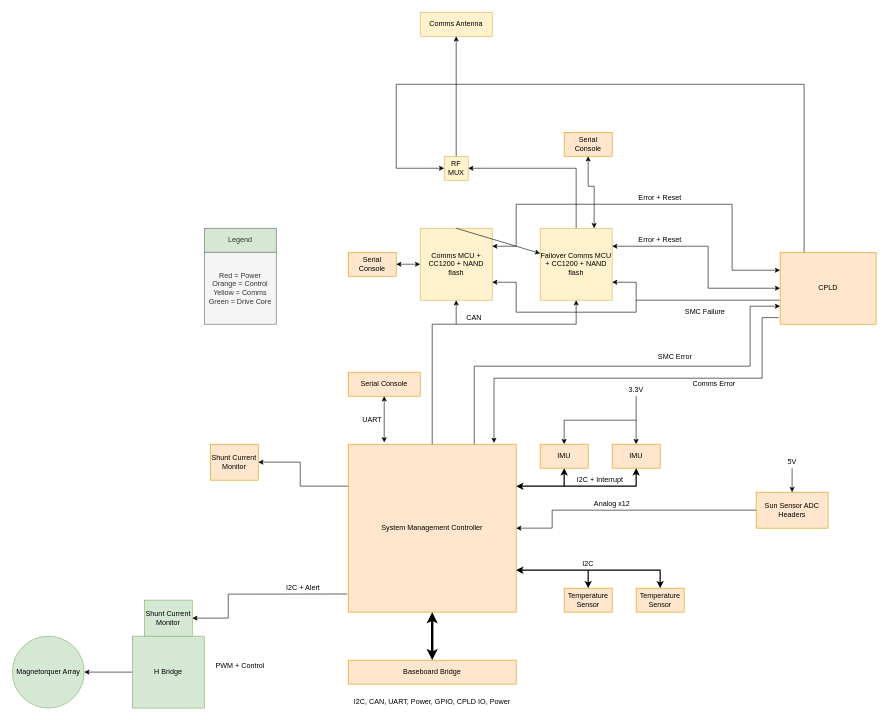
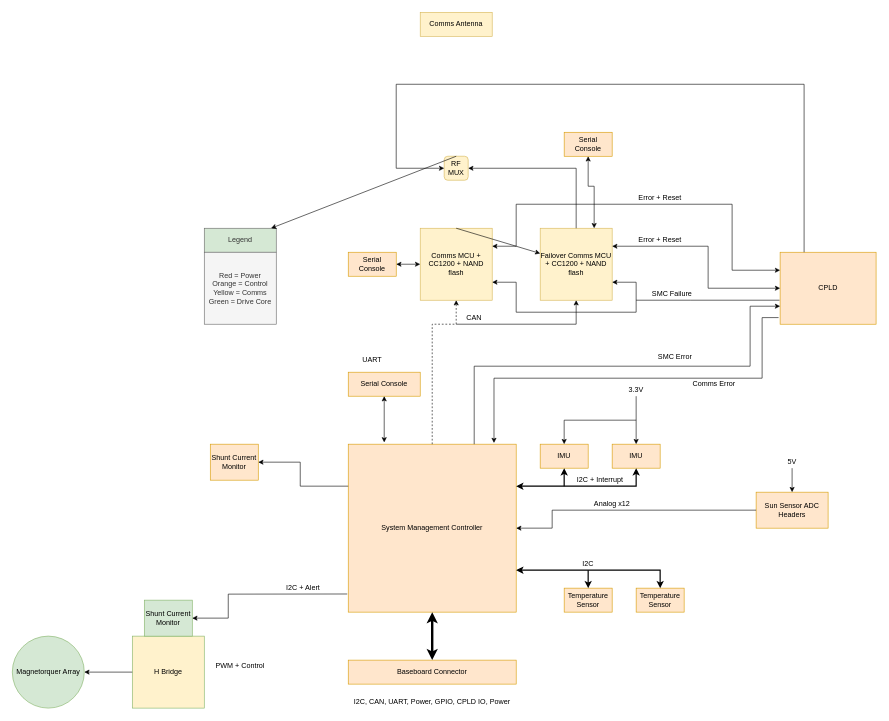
  <mxCell id="0" />
  <mxCell id="1" parent="0" />
  <mxCell id="2" value="Comms Antenna" style="rounded=0;whiteSpace=wrap;html=1;fillColor=#fff2cc;strokeColor=#d6b656;" parent="1" vertex="1"><mxGeometry x="700" y="20" width="120" height="40" as="geometry" /></mxCell>
  <mxCell id="3" value="Legend" style="rounded=0;whiteSpace=wrap;html=1;fillColor=#d5e8d4;strokeColor=#666666;fontColor=#333333;" parent="1" vertex="1"><mxGeometry x="340" y="380" width="120" height="40" as="geometry" /></mxCell>
  <mxCell id="4" value="Red = Power&lt;br&gt;Orange = Control&lt;br&gt;Yellow = Comms&lt;br&gt;Green = Drive Core" style="rounded=0;whiteSpace=wrap;html=1;fillColor=#f5f5f5;strokeColor=#666666;fontColor=#333333;" parent="1" vertex="1"><mxGeometry x="340" y="420" width="120" height="120" as="geometry" /></mxCell>
  <mxCell id="5" value="Serial Console" style="rounded=0;whiteSpace=wrap;html=1;fillColor=#ffe6cc;strokeColor=#d79b00;" parent="1" vertex="1"><mxGeometry x="580" y="620" width="120" height="40" as="geometry" /></mxCell>
  <mxCell id="6" value="System Management Controller" style="rounded=0;whiteSpace=wrap;html=1;fillColor=#ffe6cc;strokeColor=#d79b00;" parent="1" vertex="1"><mxGeometry x="580" y="740" width="280" height="280" as="geometry" /></mxCell>
  <mxCell id="7" value="" style="endArrow=classic;startArrow=classic;html=1;entryX=0.5;entryY=1;entryDx=0;entryDy=0;" parent="1" target="5" edge="1"><mxGeometry width="50" height="50" relative="1" as="geometry"><mxPoint x="640" y="737" as="sourcePoint" /><mxPoint x="640" y="700" as="targetPoint" /></mxGeometry></mxCell>
  <mxCell id="8" value="Comms MCU + CC1200 + NAND flash" style="rounded=0;whiteSpace=wrap;html=1;fillColor=#fff2cc;strokeColor=#d6b656;" parent="1" vertex="1"><mxGeometry x="700" y="380" width="120" height="120" as="geometry" /></mxCell>
  <mxCell id="9" value="Failover Comms MCU + CC1200 + NAND flash" style="rounded=0;whiteSpace=wrap;html=1;fillColor=#fff2cc;strokeColor=#d6b656;" parent="1" vertex="1"><mxGeometry x="900" y="380" width="120" height="120" as="geometry" /></mxCell>
- <mxCell id="10" value="" style="endArrow=classic;html=1;entryX=0.5;entryY=1;entryDx=0;entryDy=0;exitX=0.5;exitY=0;exitDx=0;exitDy=0;rounded=0;" parent="1" source="6" target="8" edge="1"><mxGeometry width="50" height="50" relative="1" as="geometry"><mxPoint x="840" y="630" as="sourcePoint" /><mxPoint x="890" y="580" as="targetPoint" /><Array as="points"><mxPoint x="720" y="540" /><mxPoint x="760" y="540" /></Array></mxGeometry></mxCell>
+ <mxCell id="10" value="" style="endArrow=classic;html=1;entryX=0.5;entryY=1;entryDx=0;entryDy=0;exitX=0.5;exitY=0;exitDx=0;exitDy=0;rounded=0;dashed=1;" parent="1" source="6" target="8" edge="1"><mxGeometry width="50" height="50" relative="1" as="geometry"><mxPoint x="840" y="630" as="sourcePoint" /><mxPoint x="890" y="580" as="targetPoint" /><Array as="points"><mxPoint x="720" y="540" /><mxPoint x="760" y="540" /></Array></mxGeometry></mxCell>
  <mxCell id="11" value="" style="endArrow=classic;html=1;entryX=0.5;entryY=1;entryDx=0;entryDy=0;rounded=0;" parent="1" target="9" edge="1"><mxGeometry width="50" height="50" relative="1" as="geometry"><mxPoint x="760" y="540" as="sourcePoint" /><mxPoint x="890" y="580" as="targetPoint" /><Array as="points"><mxPoint x="960" y="540" /></Array></mxGeometry></mxCell>
  <mxCell id="12" value="CAN" style="text;html=1;strokeColor=none;fillColor=none;align=center;verticalAlign=middle;whiteSpace=wrap;rounded=0;" parent="1" vertex="1"><mxGeometry x="770" y="520" width="40" height="20" as="geometry" /></mxCell>
- <mxCell id="13" value="RF MUX" style="rounded=0;whiteSpace=wrap;html=1;fillColor=#fff2cc;strokeColor=#d6b656;" parent="1" vertex="1"><mxGeometry x="740" y="260" width="40" height="40" as="geometry" /></mxCell>
+ <mxCell id="13" value="RF MUX" style="whiteSpace=wrap;html=1;fillColor=#fff2cc;strokeColor=#d6b656;rounded=1;" parent="1" vertex="1"><mxGeometry x="740" y="260" width="40" height="40" as="geometry" /></mxCell>
  <mxCell id="14" value="" style="endArrow=classic;html=1;exitX=0.5;exitY=0;exitDx=0;exitDy=0;" parent="1" source="8" target="9" edge="1"><mxGeometry width="50" height="50" relative="1" as="geometry"><mxPoint x="830" y="420" as="sourcePoint" /><mxPoint x="770" y="310" as="targetPoint" /></mxGeometry></mxCell>
  <mxCell id="15" value="" style="endArrow=classic;html=1;entryX=1;entryY=0.5;entryDx=0;entryDy=0;exitX=0.5;exitY=0;exitDx=0;exitDy=0;rounded=0;" parent="1" source="9" target="13" edge="1"><mxGeometry width="50" height="50" relative="1" as="geometry"><mxPoint x="830" y="420" as="sourcePoint" /><mxPoint x="880" y="370" as="targetPoint" /><Array as="points"><mxPoint x="960" y="280" /></Array></mxGeometry></mxCell>
- <mxCell id="16" value="" style="endArrow=classic;html=1;entryX=0.5;entryY=1;entryDx=0;entryDy=0;exitX=0.5;exitY=0;exitDx=0;exitDy=0;" parent="1" source="13" target="2" edge="1"><mxGeometry width="50" height="50" relative="1" as="geometry"><mxPoint x="830" y="420" as="sourcePoint" /><mxPoint x="880" y="370" as="targetPoint" /></mxGeometry></mxCell>
- <mxCell id="17" value="H Bridge" style="rounded=0;whiteSpace=wrap;html=1;fillColor=#d5e8d4;strokeColor=#82b366;" parent="1" vertex="1"><mxGeometry x="220" y="1060" width="120" height="120" as="geometry" /></mxCell>
+ <mxCell id="16" value="" style="endArrow=classic;html=1;exitX=0.5;exitY=0;exitDx=0;exitDy=0;" parent="1" source="13" target="3" edge="1"><mxGeometry width="50" height="50" relative="1" as="geometry"><mxPoint x="830" y="420" as="sourcePoint" /><mxPoint x="880" y="370" as="targetPoint" /></mxGeometry></mxCell>
+ <mxCell id="17" value="H Bridge" style="rounded=0;whiteSpace=wrap;html=1;fillColor=#fff2cc;strokeColor=#82b366;" parent="1" vertex="1"><mxGeometry x="220" y="1060" width="120" height="120" as="geometry" /></mxCell>
  <mxCell id="18" value="Magnetorquer Array" style="ellipse;whiteSpace=wrap;html=1;fillColor=#d5e8d4;strokeColor=#82b366;" parent="1" vertex="1"><mxGeometry x="20" y="1060" width="120" height="120" as="geometry" /></mxCell>
  <mxCell id="19" value="" style="endArrow=classic;html=1;entryX=1;entryY=0.5;entryDx=0;entryDy=0;exitX=0;exitY=0.5;exitDx=0;exitDy=0;" parent="1" source="17" target="18" edge="1"><mxGeometry width="50" height="50" relative="1" as="geometry"><mxPoint x="360" y="1190" as="sourcePoint" /><mxPoint x="410" y="1140" as="targetPoint" /></mxGeometry></mxCell>
  <mxCell id="20" value="PWM + Control" style="text;html=1;strokeColor=none;fillColor=none;align=center;verticalAlign=middle;whiteSpace=wrap;rounded=0;" parent="1" vertex="1"><mxGeometry x="350" y="1100" width="100" height="20" as="geometry" /></mxCell>
  <mxCell id="21" value="Shunt Current Monitor" style="rounded=0;whiteSpace=wrap;html=1;fillColor=#d5e8d4;strokeColor=#82b366;" parent="1" vertex="1"><mxGeometry x="240" y="1000" width="80" height="60" as="geometry" /></mxCell>
  <mxCell id="22" value="" style="endArrow=classic;html=1;entryX=1;entryY=0.5;entryDx=0;entryDy=0;exitX=-0.006;exitY=0.892;exitDx=0;exitDy=0;exitPerimeter=0;rounded=0;" parent="1" source="6" target="21" edge="1"><mxGeometry width="50" height="50" relative="1" as="geometry"><mxPoint x="440" y="1070" as="sourcePoint" /><mxPoint x="490" y="1020" as="targetPoint" /><Array as="points"><mxPoint x="380" y="990" /><mxPoint x="380" y="1030" /></Array></mxGeometry></mxCell>
  <mxCell id="23" value="I2C + Alert" style="text;html=1;strokeColor=none;fillColor=none;align=center;verticalAlign=middle;whiteSpace=wrap;rounded=0;" parent="1" vertex="1"><mxGeometry x="470" y="970" width="70" height="20" as="geometry" /></mxCell>
  <mxCell id="24" value="IMU" style="rounded=0;whiteSpace=wrap;html=1;fillColor=#ffe6cc;strokeColor=#d79b00;" parent="1" vertex="1"><mxGeometry x="900" y="740" width="80" height="40" as="geometry" /></mxCell>
  <mxCell id="25" value="IMU" style="rounded=0;whiteSpace=wrap;html=1;fillColor=#ffe6cc;strokeColor=#d79b00;" parent="1" vertex="1"><mxGeometry x="1020" y="740" width="80" height="40" as="geometry" /></mxCell>
  <mxCell id="26" value="" style="endArrow=classic;startArrow=classic;html=1;entryX=0.5;entryY=1;entryDx=0;entryDy=0;exitX=1;exitY=0.25;exitDx=0;exitDy=0;rounded=0;strokeWidth=2;" parent="1" source="6" target="25" edge="1"><mxGeometry width="50" height="50" relative="1" as="geometry"><mxPoint x="1090" y="910" as="sourcePoint" /><mxPoint x="1180" y="780" as="targetPoint" /><Array as="points"><mxPoint x="1060" y="810" /></Array></mxGeometry></mxCell>
  <mxCell id="27" value="" style="endArrow=classic;html=1;entryX=0.5;entryY=1;entryDx=0;entryDy=0;strokeWidth=2;" parent="1" target="24" edge="1"><mxGeometry width="50" height="50" relative="1" as="geometry"><mxPoint x="940" y="810" as="sourcePoint" /><mxPoint x="1130" y="850" as="targetPoint" /></mxGeometry></mxCell>
  <mxCell id="28" value="" style="endArrow=classic;html=1;entryX=0.5;entryY=0;entryDx=0;entryDy=0;" parent="1" target="25" edge="1"><mxGeometry width="50" height="50" relative="1" as="geometry"><mxPoint x="1060" y="660" as="sourcePoint" /><mxPoint x="1130" y="800" as="targetPoint" /></mxGeometry></mxCell>
  <mxCell id="29" value="" style="endArrow=classic;html=1;entryX=0.5;entryY=0;entryDx=0;entryDy=0;rounded=0;" parent="1" target="24" edge="1"><mxGeometry width="50" height="50" relative="1" as="geometry"><mxPoint x="1060" y="700" as="sourcePoint" /><mxPoint x="1130" y="800" as="targetPoint" /><Array as="points"><mxPoint x="940" y="700" /></Array></mxGeometry></mxCell>
  <mxCell id="30" value="3.3V" style="text;html=1;strokeColor=none;fillColor=none;align=center;verticalAlign=middle;whiteSpace=wrap;rounded=0;" parent="1" vertex="1"><mxGeometry x="1040" y="640" width="40" height="20" as="geometry" /></mxCell>
  <mxCell id="31" value="Sun Sensor ADC Headers" style="rounded=0;whiteSpace=wrap;html=1;fillColor=#ffe6cc;strokeColor=#d79b00;" parent="1" vertex="1"><mxGeometry x="1260" y="820" width="120" height="60" as="geometry" /></mxCell>
  <mxCell id="32" value="" style="endArrow=classic;html=1;entryX=1;entryY=0.5;entryDx=0;entryDy=0;exitX=0;exitY=0.5;exitDx=0;exitDy=0;rounded=0;" parent="1" source="31" target="6" edge="1"><mxGeometry width="50" height="50" relative="1" as="geometry"><mxPoint x="1090" y="910" as="sourcePoint" /><mxPoint x="1140" y="860" as="targetPoint" /><Array as="points"><mxPoint x="920" y="850" /><mxPoint x="920" y="880" /></Array></mxGeometry></mxCell>
  <mxCell id="33" value="" style="endArrow=classic;html=1;entryX=0.5;entryY=0;entryDx=0;entryDy=0;" parent="1" target="31" edge="1"><mxGeometry width="50" height="50" relative="1" as="geometry"><mxPoint x="1320" y="780" as="sourcePoint" /><mxPoint x="1300" y="780" as="targetPoint" /></mxGeometry></mxCell>
  <mxCell id="34" value="5V" style="text;html=1;strokeColor=none;fillColor=none;align=center;verticalAlign=middle;whiteSpace=wrap;rounded=0;" parent="1" vertex="1"><mxGeometry x="1300" y="760" width="40" height="20" as="geometry" /></mxCell>
- <mxCell id="35" value="Baseboard Bridge" style="rounded=0;whiteSpace=wrap;html=1;fillColor=#ffe6cc;strokeColor=#d79b00;" parent="1" vertex="1"><mxGeometry x="580" y="1100" width="280" height="40" as="geometry" /></mxCell>
+ <mxCell id="35" value="Baseboard Connector" style="rounded=0;whiteSpace=wrap;html=1;fillColor=#ffe6cc;strokeColor=#d79b00;" parent="1" vertex="1"><mxGeometry x="580" y="1100" width="280" height="40" as="geometry" /></mxCell>
  <mxCell id="36" value="" style="endArrow=classic;startArrow=classic;html=1;entryX=0.5;entryY=1;entryDx=0;entryDy=0;exitX=0.5;exitY=0;exitDx=0;exitDy=0;strokeWidth=4;" parent="1" source="35" target="6" edge="1"><mxGeometry width="50" height="50" relative="1" as="geometry"><mxPoint x="760" y="1220" as="sourcePoint" /><mxPoint x="810" y="1170" as="targetPoint" /></mxGeometry></mxCell>
  <mxCell id="37" value="I2C, CAN, UART, Power, GPIO, CPLD IO, Power" style="text;html=1;strokeColor=none;fillColor=none;align=center;verticalAlign=middle;whiteSpace=wrap;rounded=0;" parent="1" vertex="1"><mxGeometry x="540" y="1160" width="360" height="20" as="geometry" /></mxCell>
  <mxCell id="38" value="Temperature Sensor" style="rounded=0;whiteSpace=wrap;html=1;fillColor=#ffe6cc;strokeColor=#d79b00;" parent="1" vertex="1"><mxGeometry x="940" y="980" width="80" height="40" as="geometry" /></mxCell>
  <mxCell id="39" value="I2C + Interrupt" style="text;html=1;strokeColor=none;fillColor=none;align=center;verticalAlign=middle;whiteSpace=wrap;rounded=0;" parent="1" vertex="1"><mxGeometry x="950" y="790" width="100" height="20" as="geometry" /></mxCell>
  <mxCell id="40" value="Analog x12" style="text;html=1;strokeColor=none;fillColor=none;align=center;verticalAlign=middle;whiteSpace=wrap;rounded=0;" parent="1" vertex="1"><mxGeometry x="980" y="830" width="80" height="20" as="geometry" /></mxCell>
  <mxCell id="41" value="Temperature Sensor" style="rounded=0;whiteSpace=wrap;html=1;fillColor=#ffe6cc;strokeColor=#d79b00;" parent="1" vertex="1"><mxGeometry x="1060" y="980" width="80" height="40" as="geometry" /></mxCell>
  <mxCell id="42" value="" style="endArrow=classic;startArrow=classic;html=1;exitX=1;exitY=0.75;exitDx=0;exitDy=0;entryX=0.5;entryY=0;entryDx=0;entryDy=0;rounded=0;strokeWidth=2;" parent="1" source="6" target="41" edge="1"><mxGeometry width="50" height="50" relative="1" as="geometry"><mxPoint x="990" y="970" as="sourcePoint" /><mxPoint x="1040" y="920" as="targetPoint" /><Array as="points"><mxPoint x="1100" y="950" /></Array></mxGeometry></mxCell>
  <mxCell id="43" value="" style="endArrow=classic;html=1;entryX=0.5;entryY=0;entryDx=0;entryDy=0;strokeWidth=2;" parent="1" target="38" edge="1"><mxGeometry width="50" height="50" relative="1" as="geometry"><mxPoint x="980" y="950" as="sourcePoint" /><mxPoint x="1040" y="920" as="targetPoint" /></mxGeometry></mxCell>
  <mxCell id="44" value="I2C" style="text;html=1;strokeColor=none;fillColor=none;align=center;verticalAlign=middle;whiteSpace=wrap;rounded=0;" parent="1" vertex="1"><mxGeometry x="960" y="930" width="40" height="20" as="geometry" /></mxCell>
- <mxCell id="45" value="UART" style="text;html=1;strokeColor=none;fillColor=none;align=center;verticalAlign=middle;whiteSpace=wrap;rounded=0;" parent="1" vertex="1"><mxGeometry x="600" y="690" width="40" height="20" as="geometry" /></mxCell>
+ <mxCell id="45" value="UART" style="text;html=1;strokeColor=none;fillColor=none;align=center;verticalAlign=middle;whiteSpace=wrap;rounded=0;" parent="1" vertex="1"><mxGeometry x="600" y="590" width="40" height="20" as="geometry" /></mxCell>
  <mxCell id="46" value="CPLD" style="rounded=0;whiteSpace=wrap;html=1;fillColor=#ffe6cc;strokeColor=#d79b00;" parent="1" vertex="1"><mxGeometry x="1300" y="420" width="160" height="120" as="geometry" /></mxCell>
  <mxCell id="47" value="" style="endArrow=classic;html=1;strokeWidth=1;entryX=0;entryY=0.75;entryDx=0;entryDy=0;exitX=0.75;exitY=0;exitDx=0;exitDy=0;rounded=0;" parent="1" source="6" target="46" edge="1"><mxGeometry width="50" height="50" relative="1" as="geometry"><mxPoint x="1140" y="720" as="sourcePoint" /><mxPoint x="1190" y="670" as="targetPoint" /><Array as="points"><mxPoint x="790" y="610" /><mxPoint x="1250" y="610" /><mxPoint x="1250" y="510" /></Array></mxGeometry></mxCell>
  <mxCell id="48" value="SMC Error" style="text;html=1;strokeColor=none;fillColor=none;align=center;verticalAlign=middle;whiteSpace=wrap;rounded=0;" parent="1" vertex="1"><mxGeometry x="1085" y="585" width="80" height="20" as="geometry" /></mxCell>
  <mxCell id="49" value="" style="endArrow=classic;html=1;strokeWidth=1;exitX=-0.016;exitY=0.908;exitDx=0;exitDy=0;exitPerimeter=0;rounded=0;" parent="1" source="46" edge="1"><mxGeometry width="50" height="50" relative="1" as="geometry"><mxPoint x="1090" y="710" as="sourcePoint" /><mxPoint x="823" y="738" as="targetPoint" /><Array as="points"><mxPoint x="1270" y="529" /><mxPoint x="1270" y="630" /><mxPoint x="823" y="630" /></Array></mxGeometry></mxCell>
  <mxCell id="50" value="Comms Error" style="text;html=1;strokeColor=none;fillColor=none;align=center;verticalAlign=middle;whiteSpace=wrap;rounded=0;" parent="1" vertex="1"><mxGeometry x="1140" y="630" width="100" height="20" as="geometry" /></mxCell>
  <mxCell id="51" value="" style="endArrow=classic;html=1;strokeWidth=1;entryX=0;entryY=0.5;entryDx=0;entryDy=0;exitX=0.25;exitY=0;exitDx=0;exitDy=0;rounded=0;" parent="1" source="46" target="13" edge="1"><mxGeometry width="50" height="50" relative="1" as="geometry"><mxPoint x="910" y="520" as="sourcePoint" /><mxPoint x="960" y="470" as="targetPoint" /><Array as="points"><mxPoint x="1340" y="140" /><mxPoint x="660" y="140" /><mxPoint x="660" y="280" /></Array></mxGeometry></mxCell>
  <mxCell id="52" value="" style="endArrow=classic;html=1;strokeWidth=1;entryX=0;entryY=0.5;entryDx=0;entryDy=0;exitX=1;exitY=0.25;exitDx=0;exitDy=0;rounded=0;startArrow=classic;startFill=1;" parent="1" source="9" target="46" edge="1"><mxGeometry width="50" height="50" relative="1" as="geometry"><mxPoint x="1090" y="540" as="sourcePoint" /><mxPoint x="1140" y="490" as="targetPoint" /><Array as="points"><mxPoint x="1180" y="410" /><mxPoint x="1180" y="480" /></Array></mxGeometry></mxCell>
  <mxCell id="53" value="" style="endArrow=classic;html=1;strokeWidth=1;entryX=0;entryY=0.25;entryDx=0;entryDy=0;exitX=1;exitY=0.25;exitDx=0;exitDy=0;rounded=0;startArrow=classic;startFill=1;" parent="1" source="8" target="46" edge="1"><mxGeometry width="50" height="50" relative="1" as="geometry"><mxPoint x="1090" y="540" as="sourcePoint" /><mxPoint x="1140" y="490" as="targetPoint" /><Array as="points"><mxPoint x="860" y="410" /><mxPoint x="860" y="340" /><mxPoint x="1220" y="340" /><mxPoint x="1220" y="450" /></Array></mxGeometry></mxCell>
  <mxCell id="54" value="Error + Reset" style="text;html=1;strokeColor=none;fillColor=none;align=center;verticalAlign=middle;whiteSpace=wrap;rounded=0;" parent="1" vertex="1"><mxGeometry x="1060" y="320" width="80" height="20" as="geometry" /></mxCell>
  <mxCell id="55" value="Error + Reset" style="text;html=1;strokeColor=none;fillColor=none;align=center;verticalAlign=middle;whiteSpace=wrap;rounded=0;" parent="1" vertex="1"><mxGeometry x="1060" y="390" width="80" height="20" as="geometry" /></mxCell>
  <mxCell id="56" value="" style="endArrow=classic;html=1;strokeWidth=1;entryX=1;entryY=0.75;entryDx=0;entryDy=0;rounded=0;" parent="1" target="9" edge="1"><mxGeometry width="50" height="50" relative="1" as="geometry"><mxPoint x="1299" as="sourcePoint" y="500" /><mxPoint x="1030" y="520" as="targetPoint" /><Array as="points"><mxPoint x="1150" y="500" /><mxPoint x="1060" y="500" /><mxPoint x="1060" y="470" /></Array></mxGeometry></mxCell>
  <mxCell id="57" value="" style="endArrow=classic;html=1;strokeWidth=1;entryX=1;entryY=0.75;entryDx=0;entryDy=0;rounded=0;" parent="1" target="8" edge="1"><mxGeometry width="50" height="50" relative="1" as="geometry"><mxPoint x="1060" as="sourcePoint" y="500" /><mxPoint x="1170" y="580" as="targetPoint" /><Array as="points"><mxPoint x="1060" y="520" /><mxPoint x="860" y="520" /><mxPoint x="860" y="470" /></Array></mxGeometry></mxCell>
- <mxCell id="58" value="SMC Failure" style="text;html=1;strokeColor=none;fillColor=none;align=center;verticalAlign=middle;whiteSpace=wrap;rounded=0;" parent="1" vertex="1"><mxGeometry x="1135" y="510" width="80" height="20" as="geometry" /></mxCell>
+ <mxCell id="58" value="SMC Failure" style="text;html=1;strokeColor=none;fillColor=none;align=center;verticalAlign=middle;whiteSpace=wrap;rounded=0;" parent="1" vertex="1"><mxGeometry x="1080" y="480" width="80" height="20" as="geometry" /></mxCell>
  <mxCell id="59" value="Shunt Current Monitor" style="rounded=0;whiteSpace=wrap;html=1;fillColor=#ffe6cc;strokeColor=#d79b00;" parent="1" vertex="1"><mxGeometry x="350" y="740" width="80" height="60" as="geometry" /></mxCell>
  <mxCell id="60" value="" style="endArrow=classic;html=1;strokeWidth=1;entryX=1;entryY=0.5;entryDx=0;entryDy=0;exitX=0;exitY=0.25;exitDx=0;exitDy=0;rounded=0;" parent="1" source="6" target="59" edge="1"><mxGeometry width="50" height="50" relative="1" as="geometry"><mxPoint x="580" y="840" as="sourcePoint" /><mxPoint x="630" y="790" as="targetPoint" /><Array as="points"><mxPoint x="500" y="810" /><mxPoint x="500" y="770" /></Array></mxGeometry></mxCell>
  <mxCell id="61" value="Serial Console" style="rounded=0;whiteSpace=wrap;html=1;fillColor=#ffe6cc;strokeColor=#d79b00;" vertex="1" parent="1"><mxGeometry x="580" y="420" width="80" height="40" as="geometry" /></mxCell>
  <mxCell id="62" value="Serial Console" style="rounded=0;whiteSpace=wrap;html=1;fillColor=#ffe6cc;strokeColor=#d79b00;" vertex="1" parent="1"><mxGeometry x="940" y="220" width="80" height="40" as="geometry" /></mxCell>
  <mxCell id="63" value="" style="endArrow=classic;startArrow=classic;html=1;entryX=0.5;entryY=1;entryDx=0;entryDy=0;exitX=0.75;exitY=0;exitDx=0;exitDy=0;rounded=0;" edge="1" parent="1" source="9" target="62"><mxGeometry width="50" height="50" relative="1" as="geometry"><mxPoint x="970" y="530" as="sourcePoint" /><mxPoint x="1020" y="480" as="targetPoint" /><Array as="points"><mxPoint x="990" y="310" /><mxPoint x="980" y="310" /></Array></mxGeometry></mxCell>
  <mxCell id="64" value="" style="endArrow=classic;startArrow=classic;html=1;entryX=1;entryY=0.5;entryDx=0;entryDy=0;exitX=0;exitY=0.5;exitDx=0;exitDy=0;" edge="1" parent="1" source="8" target="61"><mxGeometry width="50" height="50" relative="1" as="geometry"><mxPoint x="940" y="530" as="sourcePoint" /><mxPoint x="990" y="480" as="targetPoint" /></mxGeometry></mxCell>
